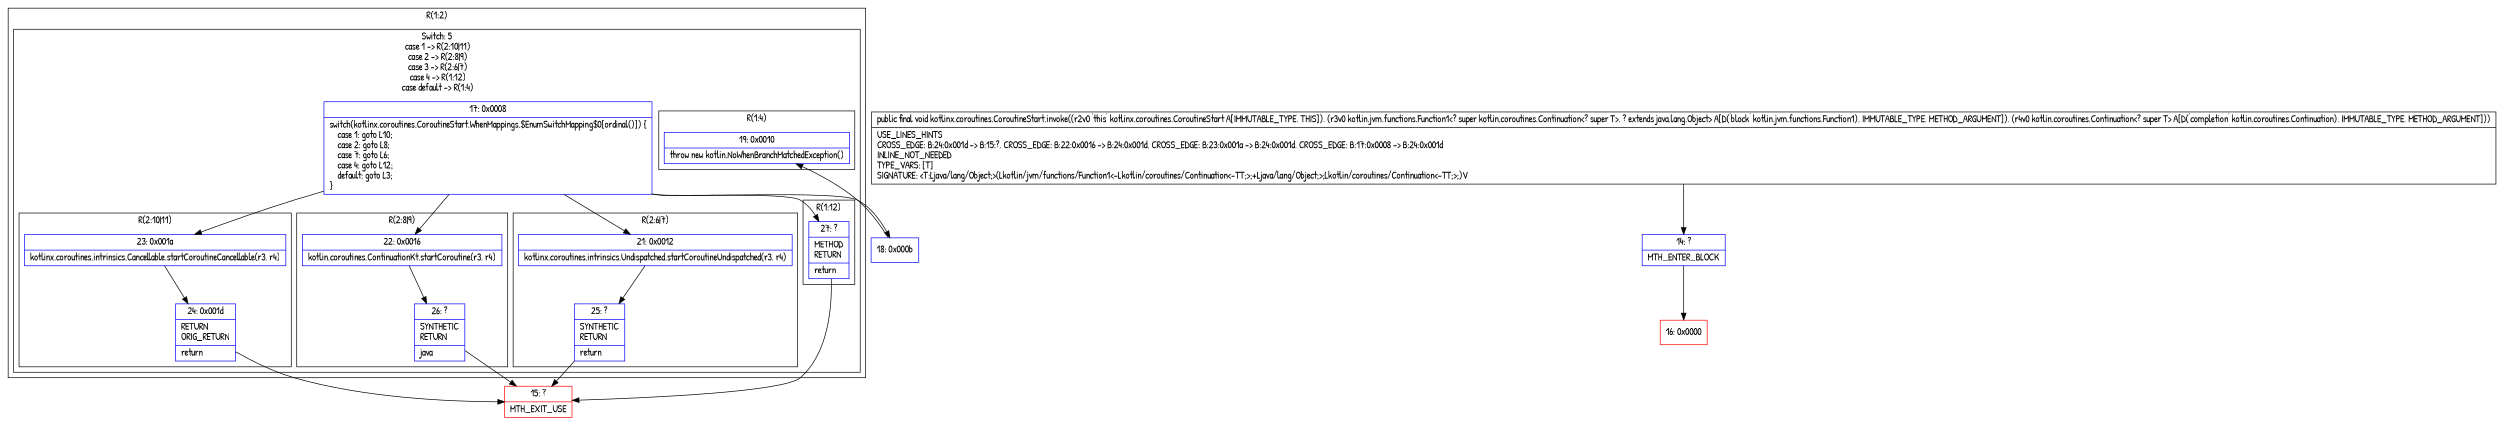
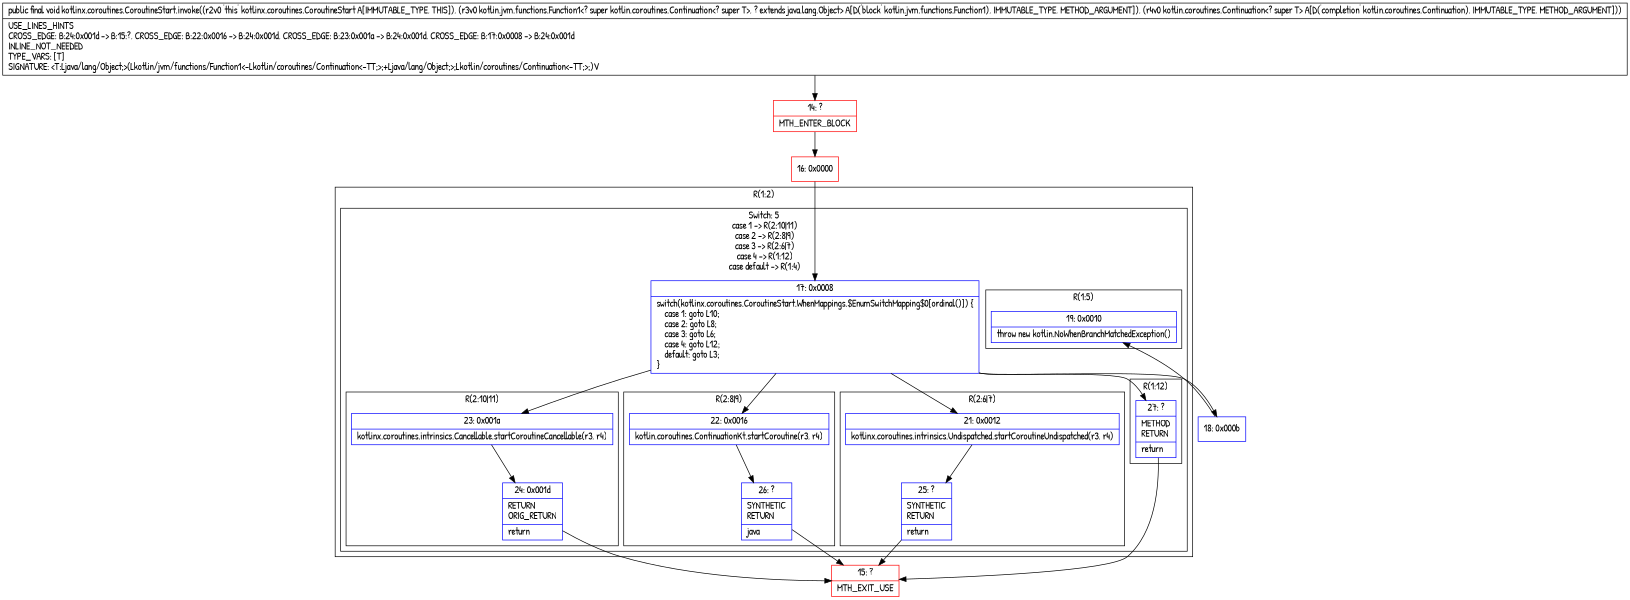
  digraph {
    fontname="Patrick Hand"
    node [color=blue fontname="Patrick Hand" shape=record]
    edge [fontname="Patrick Hand"]
    n1 [label="{23\:\ 0x001a|kotlinx.coroutines.intrinsics.Cancellable.startCoroutineCancellable(r3, r4)\l}"]
    n2 [label="{24\:\ 0x001d|RETURN\lORIG_RETURN\l|return\l}"]
    n3 [label="{22\:\ 0x0016|kotlin.coroutines.ContinuationKt.startCoroutine(r3, r4)\l}"]
    n4 [label="{26\:\ ?|SYNTHETIC\lRETURN\l|java\l}"]
    n5 [label="{21\:\ 0x0012|kotlinx.coroutines.intrinsics.Undispatched.startCoroutineUndispatched(r3, r4)\l}"]
    n6 [label="{25\:\ ?|SYNTHETIC\lRETURN\l|return\l}"]
    n7 [label="{27\:\ ?|METHOD\lRETURN\l|return\l}"]
    n8 [label="{19\:\ 0x0010|throw new kotlin.NoWhenBranchMatchedException()\l}"]
-   n9 [label="{17\:\ 0x0008|switch(kotlinx.coroutines.CoroutineStart.WhenMappings.$EnumSwitchMapping$0[ordinal()]) \{\l    case 1: goto L10;\l    case 2: goto L8;\l    case 7: goto L6;\l    case 4: goto L12;\l    default: goto L3;\l\}\l}"]
+   n9 [label="{17\:\ 0x0008|switch(kotlinx.coroutines.CoroutineStart.WhenMappings.$EnumSwitchMapping$0[ordinal()]) \{\l    case 1: goto L10;\l    case 2: goto L8;\l    case 3: goto L6;\l    case 4: goto L12;\l    default: goto L3;\l\}\l}"]
    n10 [color=red label="{15\:\ ?|MTH_EXIT_USE\l}"]
    n11 [label="{18\:\ 0x000b}"]
-   n12 [label="{14\:\ ?|MTH_ENTER_BLOCK\l}"]
+   n12 [color=red label="{14\:\ ?|MTH_ENTER_BLOCK\l}"]
    n13 [color=red label="{16\:\ 0x0000}"]
    n14 [label="{public final void kotlinx.coroutines.CoroutineStart.invoke((r2v0 'this' kotlinx.coroutines.CoroutineStart A[IMMUTABLE_TYPE, THIS]), (r3v0 kotlin.jvm.functions.Function1\<? super kotlin.coroutines.Continuation\<? super T\>, ? extends java.lang.Object\> A[D('block' kotlin.jvm.functions.Function1), IMMUTABLE_TYPE, METHOD_ARGUMENT]), (r4v0 kotlin.coroutines.Continuation\<? super T\> A[D('completion' kotlin.coroutines.Continuation), IMMUTABLE_TYPE, METHOD_ARGUMENT]))  | USE_LINES_HINTS\lCROSS_EDGE: B:24:0x001d \-\> B:15:?, CROSS_EDGE: B:22:0x0016 \-\> B:24:0x001d, CROSS_EDGE: B:23:0x001a \-\> B:24:0x001d, CROSS_EDGE: B:17:0x0008 \-\> B:24:0x001d\lINLINE_NOT_NEEDED\lTYPE_VARS: [T]\lSIGNATURE: \<T:Ljava\/lang\/Object;\>(Lkotlin\/jvm\/functions\/Function1\<\-Lkotlin\/coroutines\/Continuation\<\-TT;\>;+Ljava\/lang\/Object;\>;Lkotlin\/coroutines\/Continuation\<\-TT;\>;)V\l}" color=""]
    subgraph cluster_1 {
      label="R(1:2)"
      subgraph cluster_2 {
        label="Switch: 5\n case 1 -> R(2:10|11)\n case 2 -> R(2:8|9)\n case 3 -> R(2:6|7)\n case 4 -> R(1:12)\n case default -> R(1:4)"
        n9
        subgraph cluster_3 {
          label="R(2:10|11)"
          n1
          n2
        }
        subgraph cluster_4 {
          label="R(2:8|9)"
          n3
          n4
        }
        subgraph cluster_5 {
          label="R(2:6|7)"
          n5
          n6
        }
        subgraph cluster_6 {
          label="R(1:12)"
          n7
        }
        subgraph cluster_7 {
-         label="R(1:4)"
+         label="R(1:5)"
          n8
        }
      }
    }
    n1 -> n2
    n2 -> n10
    n3 -> n4
    n4 -> n10
    n5 -> n6
    n6 -> n10
    n7 -> n10
    n9 -> n1
    n9 -> n3
    n9 -> n5
    n9 -> n7
    n9 -> n11
    n11 -> n8
    n12 -> n13
+   n13 -> n9
    n14 -> n12
  }
